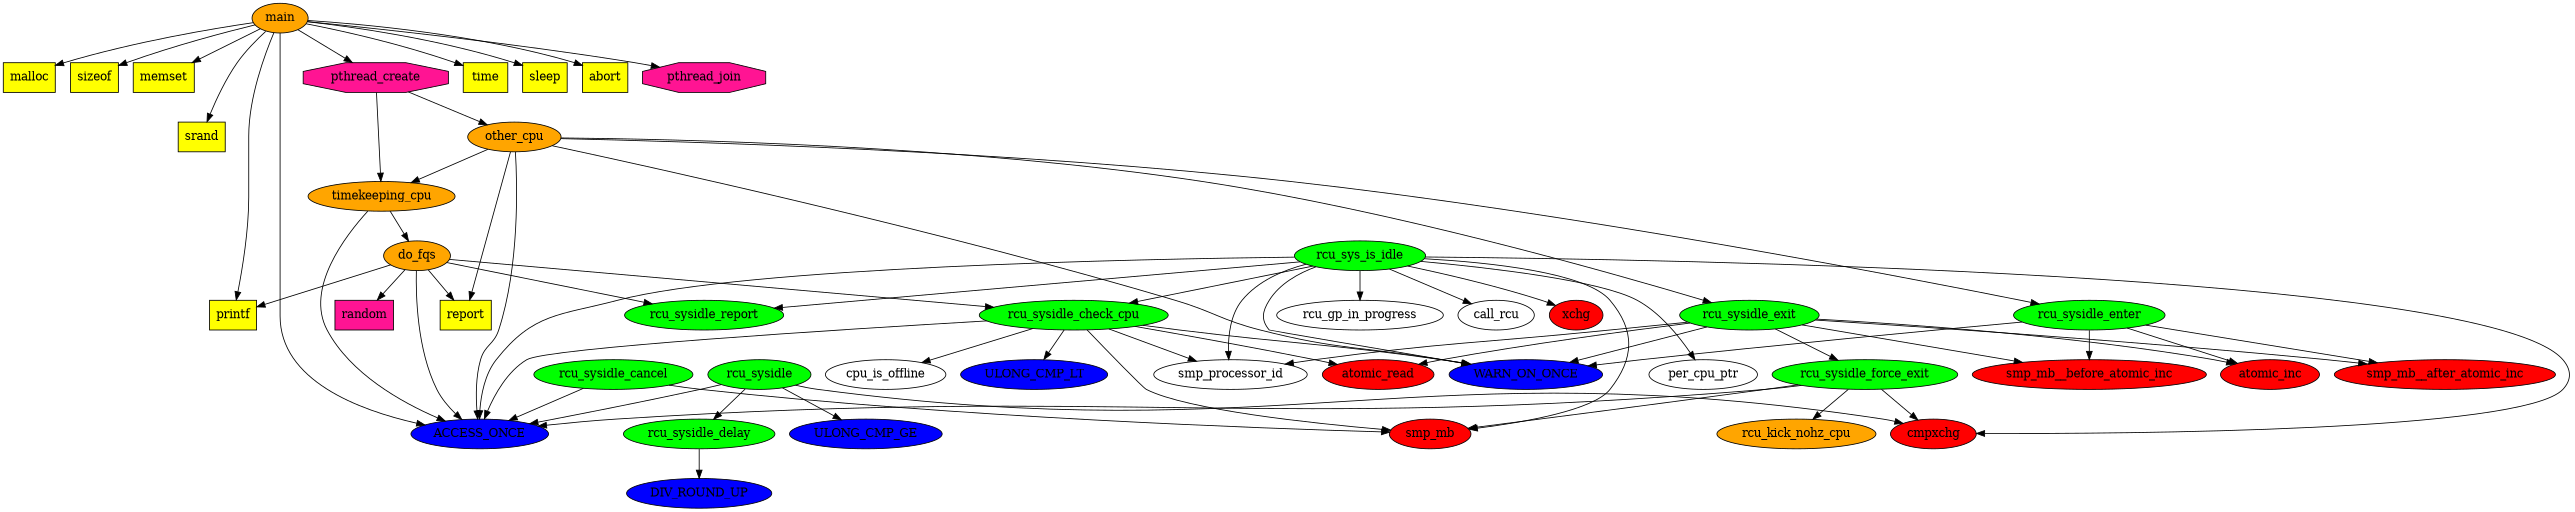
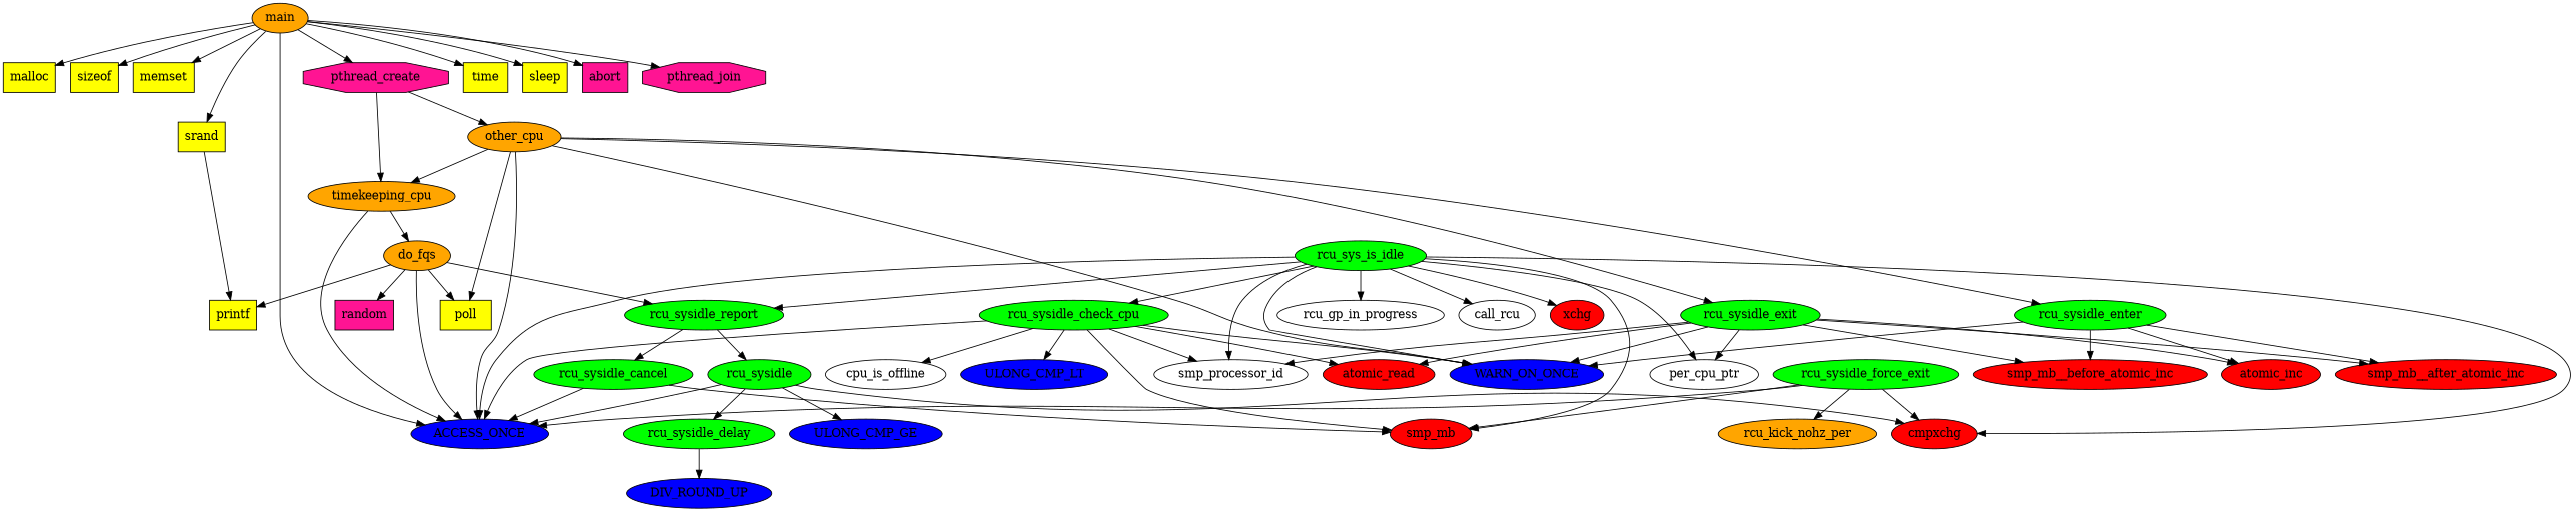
  digraph {
    node [fillcolor=yellow shape=oval style=filled]
    malloc [shape=box]
    sizeof [shape=box]
    memset [shape=box]
    srand [shape=box]
    time [shape=box]
    printf [shape=box]
    sleep [shape=box]
-   abort [shape=box]
+   abort [fillcolor=deeppink shape=box]
    random [fillcolor=deeppink shape=box]
-   poll [shape=box label=report]
+   poll [shape=box]
    pthread_create [fillcolor=deeppink shape=octagon]
    pthread_join [fillcolor=deeppink shape=octagon]
    ACCESS_ONCE [fillcolor=blue]
    WARN_ON_ONCE [fillcolor=blue]
    ULONG_CMP_LT [fillcolor=blue]
    ULONG_CMP_GE [fillcolor=blue]
    DIV_ROUND_UP [fillcolor=blue]
    main [fillcolor=orange]
    timekeeping_cpu [fillcolor=orange]
    other_cpu [fillcolor=orange]
    do_fqs [fillcolor=orange]
-   rcu_kick_nohz_cpu [fillcolor=orange]
+   rcu_kick_nohz_cpu [fillcolor=orange label=rcu_kick_nohz_per]
    rcu_sys_is_idle [fillcolor=green]
    rcu_sysidle_check_cpu [fillcolor=green]
    rcu_sysidle_report [fillcolor=green]
    rcu_sysidle_enter [fillcolor=green]
    rcu_sysidle_exit [fillcolor=green]
    rcu_sysidle_force_exit [fillcolor=green]
    rcu_sysidle [fillcolor=green]
    rcu_sysidle_cancel [fillcolor=green]
    rcu_sysidle_delay [fillcolor=green]
    smp_mb [fillcolor=red]
    xchg [fillcolor=red]
    cmpxchg [fillcolor=red]
    smp_mb__before_atomic_inc [fillcolor=red]
    atomic_inc [fillcolor=red]
    smp_mb__after_atomic_inc [fillcolor=red]
    atomic_read [fillcolor=red]
    smp_processor_id [fillcolor="" shape="" style=""]
    per_cpu_ptr [fillcolor="" shape="" style=""]
    rcu_gp_in_progress [fillcolor="" shape="" style=""]
    call_rcu [fillcolor="" shape="" style=""]
    cpu_is_offline [fillcolor="" shape="" style=""]
    subgraph sub_1 {
      malloc
      sizeof
      memset
      srand
      time
      printf
      sleep
      abort
      random
      poll
    }
    subgraph sub_2 {
      pthread_create
      pthread_join
    }
    subgraph sub_3 {
      ACCESS_ONCE
      WARN_ON_ONCE
      ULONG_CMP_LT
      ULONG_CMP_GE
      DIV_ROUND_UP
    }
    subgraph sub_4 {
      main
      timekeeping_cpu
      other_cpu
      do_fqs
      rcu_kick_nohz_cpu
    }
    subgraph sub_5 {
      rcu_sys_is_idle
      rcu_sysidle_check_cpu
      rcu_sysidle_report
      rcu_sysidle_enter
      rcu_sysidle_exit
      rcu_sysidle_force_exit
      rcu_sysidle
      rcu_sysidle_cancel
      rcu_sysidle_delay
    }
    subgraph sub_6 {
      smp_mb
      xchg
      cmpxchg
      smp_mb__before_atomic_inc
      atomic_inc
      smp_mb__after_atomic_inc
      atomic_read
    }
    pthread_create -> timekeeping_cpu
    pthread_create -> other_cpu
    main -> malloc
    main -> sizeof
    main -> memset
    main -> srand
    main -> time
-   main -> printf
+   srand -> printf
    main -> sleep
    main -> abort
    main -> pthread_create
    main -> pthread_join
    main -> ACCESS_ONCE
    timekeeping_cpu -> ACCESS_ONCE
    timekeeping_cpu -> do_fqs
    other_cpu -> poll
    other_cpu -> ACCESS_ONCE
    other_cpu -> WARN_ON_ONCE
    other_cpu -> timekeeping_cpu
    other_cpu -> rcu_sysidle_enter
    other_cpu -> rcu_sysidle_exit
    do_fqs -> printf
    do_fqs -> random
    do_fqs -> poll
    do_fqs -> ACCESS_ONCE
-   do_fqs -> rcu_sysidle_check_cpu
    do_fqs -> rcu_sysidle_report
    rcu_sys_is_idle -> ACCESS_ONCE
    rcu_sys_is_idle -> WARN_ON_ONCE
    rcu_sys_is_idle -> rcu_sysidle_check_cpu
    rcu_sys_is_idle -> rcu_sysidle_report
    rcu_sys_is_idle -> smp_mb
    rcu_sys_is_idle -> xchg
    rcu_sys_is_idle -> cmpxchg
    rcu_sys_is_idle -> smp_processor_id
    rcu_sys_is_idle -> per_cpu_ptr
    rcu_sys_is_idle -> rcu_gp_in_progress
    rcu_sys_is_idle -> call_rcu
    rcu_sysidle_check_cpu -> ACCESS_ONCE
    rcu_sysidle_check_cpu -> WARN_ON_ONCE
    rcu_sysidle_check_cpu -> ULONG_CMP_LT
    rcu_sysidle_check_cpu -> smp_mb
    rcu_sysidle_check_cpu -> atomic_read
    rcu_sysidle_check_cpu -> smp_processor_id
    rcu_sysidle_check_cpu -> cpu_is_offline
+   rcu_sysidle_report -> rcu_sysidle
+   rcu_sysidle_report -> rcu_sysidle_cancel
    rcu_sysidle_enter -> WARN_ON_ONCE
    rcu_sysidle_enter -> smp_mb__before_atomic_inc
    rcu_sysidle_enter -> atomic_inc
    rcu_sysidle_enter -> smp_mb__after_atomic_inc
    rcu_sysidle_exit -> WARN_ON_ONCE
-   rcu_sysidle_exit -> rcu_sysidle_force_exit
+   rcu_sysidle_exit -> per_cpu_ptr
    rcu_sysidle_exit -> smp_mb__before_atomic_inc
    rcu_sysidle_exit -> atomic_inc
    rcu_sysidle_exit -> smp_mb__after_atomic_inc
    rcu_sysidle_exit -> atomic_read
    rcu_sysidle_exit -> smp_processor_id
    rcu_sysidle_force_exit -> ACCESS_ONCE
    rcu_sysidle_force_exit -> rcu_kick_nohz_cpu
    rcu_sysidle_force_exit -> smp_mb
    rcu_sysidle_force_exit -> cmpxchg
    rcu_sysidle -> ACCESS_ONCE
    rcu_sysidle -> ULONG_CMP_GE
    rcu_sysidle -> rcu_sysidle_delay
    rcu_sysidle -> cmpxchg
    rcu_sysidle_cancel -> ACCESS_ONCE
    rcu_sysidle_cancel -> smp_mb
    rcu_sysidle_delay -> DIV_ROUND_UP
  }
